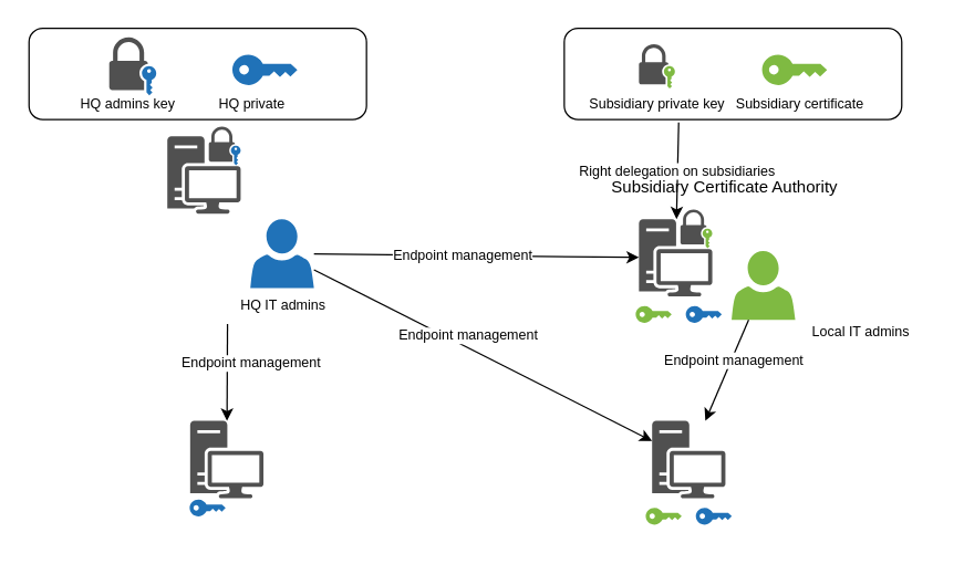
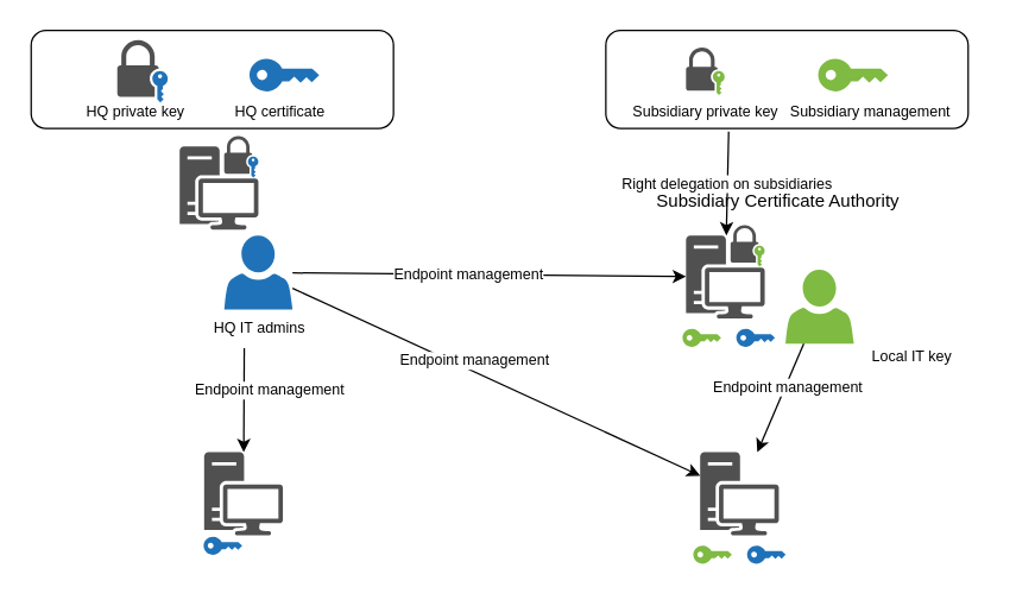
  <mxCell id="0" />
  <mxCell id="1" parent="0" />
  <mxCell id="2" value="" style="rounded=1;whiteSpace=wrap;html=1;fontSize=10;" parent="1" vertex="1"><mxGeometry x="407.5" y="20" width="244" height="66" as="geometry" /></mxCell>
  <mxCell id="3" value="" style="rounded=1;whiteSpace=wrap;html=1;fontSize=10;" parent="1" vertex="1"><mxGeometry x="20.5" y="20" width="244" height="66" as="geometry" /></mxCell>
  <mxCell id="4" value="" style="pointerEvents=1;shadow=0;dashed=0;html=1;strokeColor=none;fillColor=#505050;labelPosition=center;verticalLabelPosition=bottom;verticalAlign=top;outlineConnect=0;align=center;shape=mxgraph.office.devices.workstation;" parent="1" vertex="1"><mxGeometry x="461.5" y="158" width="53" height="56" as="geometry" /></mxCell>
  <mxCell id="5" value="" style="pointerEvents=1;shadow=0;dashed=0;html=1;strokeColor=none;labelPosition=center;verticalLabelPosition=bottom;verticalAlign=top;outlineConnect=0;align=center;shape=mxgraph.office.security.key_permissions;fillColor=#7FBA42;rotation=90;flipH=0;flipV=1;" parent="1" vertex="1"><mxGeometry x="473.25" y="360" width="12.26" height="26" as="geometry" /></mxCell>
  <mxCell id="6" value="" style="pointerEvents=1;shadow=0;dashed=0;html=1;strokeColor=none;fillColor=#505050;labelPosition=center;verticalLabelPosition=bottom;verticalAlign=top;outlineConnect=0;align=center;shape=mxgraph.office.security.lock_with_key_security_blue;" parent="1" vertex="1"><mxGeometry x="150.5" y="91" width="23" height="28" as="geometry" /></mxCell>
  <mxCell id="7" value="" style="pointerEvents=1;shadow=0;dashed=0;html=1;strokeColor=none;fillColor=#505050;labelPosition=center;verticalLabelPosition=bottom;verticalAlign=top;outlineConnect=0;align=center;shape=mxgraph.office.devices.workstation;" parent="1" vertex="1"><mxGeometry x="120.5" y="98" width="53" height="56" as="geometry" /></mxCell>
  <mxCell id="8" value="" style="pointerEvents=1;shadow=0;dashed=0;html=1;strokeColor=none;labelPosition=center;verticalLabelPosition=bottom;verticalAlign=top;outlineConnect=0;align=center;shape=mxgraph.office.security.key_permissions;fillColor=#2072B8;fontSize=14;rotation=-90;flipH=1;aspect=fixed;" parent="1" vertex="1"><mxGeometry x="143.5" y="354" width="12.26" height="26" as="geometry" /></mxCell>
- <mxCell id="9" value="HQ IT admins" style="pointerEvents=1;shadow=0;dashed=0;html=1;strokeColor=none;labelPosition=center;verticalLabelPosition=bottom;verticalAlign=top;outlineConnect=0;align=center;shape=mxgraph.office.users.user;fillColor=#2072B8;fontSize=10;" parent="1" vertex="1"><mxGeometry x="180.5" y="158" width="46" height="50" as="geometry" /></mxCell>
+ <mxCell id="9" value="HQ IT admins" style="pointerEvents=1;shadow=0;dashed=0;html=1;strokeColor=none;labelPosition=center;verticalLabelPosition=bottom;verticalAlign=top;outlineConnect=0;align=center;shape=mxgraph.office.users.user;fillColor=#2072B8;fontSize=10;" parent="1" vertex="1"><mxGeometry x="150.5" y="158" width="46" height="50" as="geometry" /></mxCell>
  <mxCell id="10" value="" style="pointerEvents=1;shadow=0;dashed=0;html=1;strokeColor=none;labelPosition=center;verticalLabelPosition=bottom;verticalAlign=top;outlineConnect=0;align=center;shape=mxgraph.office.users.user;fillColor=#7FBA42;" parent="1" vertex="1"><mxGeometry x="528.5" y="181" width="46" height="50" as="geometry" /></mxCell>
  <mxCell id="11" value="" style="pointerEvents=1;shadow=0;dashed=0;html=1;strokeColor=none;labelPosition=center;verticalLabelPosition=bottom;verticalAlign=top;outlineConnect=0;align=center;shape=mxgraph.office.security.key_permissions;fillColor=#2072B8;fontSize=14;rotation=-90;flipH=1;aspect=fixed;" parent="1" vertex="1"><mxGeometry x="180" y="26.5" width="22" height="47" as="geometry" /></mxCell>
- <mxCell id="12" value="HQ admins key" style="text;html=1;resizable=0;points=[];autosize=1;align=left;verticalAlign=top;spacingTop=-4;fontSize=10;" parent="1" vertex="1"><mxGeometry x="55.5" y="66" width="80" height="10" as="geometry" /></mxCell>
+ <mxCell id="12" value="HQ private key" style="text;html=1;resizable=0;points=[];autosize=1;align=left;verticalAlign=top;spacingTop=-4;fontSize=10;" parent="1" vertex="1"><mxGeometry x="55.5" y="66" width="80" height="10" as="geometry" /></mxCell>
  <mxCell id="13" value="" style="pointerEvents=1;shadow=0;dashed=0;html=1;strokeColor=none;fillColor=#505050;labelPosition=center;verticalLabelPosition=bottom;verticalAlign=top;outlineConnect=0;align=center;shape=mxgraph.office.security.lock_with_key_security_blue;" parent="1" vertex="1"><mxGeometry x="78.5" y="26.5" width="34" height="42" as="geometry" /></mxCell>
- <mxCell id="14" value="HQ private" style="text;html=1;resizable=0;points=[];autosize=1;align=left;verticalAlign=top;spacingTop=-4;fontSize=10;" parent="1" vertex="1"><mxGeometry x="155.76" y="66" width="80" height="10" as="geometry" /></mxCell>
+ <mxCell id="14" value="HQ certificate" style="text;html=1;resizable=0;points=[];autosize=1;align=left;verticalAlign=top;spacingTop=-4;fontSize=10;" parent="1" vertex="1"><mxGeometry x="155.76" y="66" width="80" height="10" as="geometry" /></mxCell>
  <mxCell id="15" value="" style="pointerEvents=1;shadow=0;dashed=0;html=1;strokeColor=none;labelPosition=center;verticalLabelPosition=bottom;verticalAlign=top;outlineConnect=0;align=center;shape=mxgraph.office.security.key_permissions;fillColor=#7FBA42;rotation=90;flipH=0;flipV=1;" parent="1" vertex="1"><mxGeometry x="563" y="26.5" width="22" height="47" as="geometry" /></mxCell>
  <mxCell id="16" value="" style="endArrow=classic;html=1;" parent="1" source="9" target="4" edge="1"><mxGeometry width="50" height="50" relative="1" as="geometry"><mxPoint x="165" y="194" as="sourcePoint" /><mxPoint x="265" y="314" as="targetPoint" /><Array as="points" /></mxGeometry></mxCell>
  <mxCell id="17" value="Endpoint management" style="text;html=1;resizable=0;points=[];align=center;verticalAlign=middle;labelBackgroundColor=#ffffff;fontSize=10;" parent="16" vertex="1" connectable="0"><mxGeometry x="-0.229" y="1" relative="1" as="geometry"><mxPoint x="16" as="offset" /></mxGeometry></mxCell>
  <mxCell id="18" value="" style="pointerEvents=1;shadow=0;dashed=0;html=1;strokeColor=none;fillColor=#505050;labelPosition=center;verticalLabelPosition=bottom;verticalAlign=top;outlineConnect=0;align=center;shape=mxgraph.office.security.lock_with_key_security_green;" parent="1" vertex="1"><mxGeometry x="491.5" y="151" width="23" height="28" as="geometry" /></mxCell>
  <mxCell id="19" value="" style="pointerEvents=1;shadow=0;dashed=0;html=1;strokeColor=none;fillColor=#505050;labelPosition=center;verticalLabelPosition=bottom;verticalAlign=top;outlineConnect=0;align=center;shape=mxgraph.office.devices.workstation;" parent="1" vertex="1"><mxGeometry x="471" y="304" width="53" height="56" as="geometry" /></mxCell>
  <mxCell id="20" value="" style="pointerEvents=1;shadow=0;dashed=0;html=1;strokeColor=none;fillColor=#505050;labelPosition=center;verticalLabelPosition=bottom;verticalAlign=top;outlineConnect=0;align=center;shape=mxgraph.office.security.lock_with_key_security_green;" parent="1" vertex="1"><mxGeometry x="461.5" y="31.5" width="26" height="32" as="geometry" /></mxCell>
  <mxCell id="21" value="Subsidiary private key" style="text;html=1;resizable=0;points=[];autosize=1;align=left;verticalAlign=top;spacingTop=-4;fontSize=10;" parent="1" vertex="1"><mxGeometry x="424.38" y="66" width="110" height="10" as="geometry" /></mxCell>
- <mxCell id="22" value="Subsidiary certificate" style="text;html=1;resizable=0;points=[];autosize=1;align=left;verticalAlign=top;spacingTop=-4;fontSize=10;" parent="1" vertex="1"><mxGeometry x="529.5" y="66" width="110" height="10" as="geometry" /></mxCell>
+ <mxCell id="22" value="Subsidiary management" style="text;html=1;resizable=0;points=[];autosize=1;align=left;verticalAlign=top;spacingTop=-4;fontSize=10;" parent="1" vertex="1"><mxGeometry x="529.5" y="66" width="110" height="10" as="geometry" /></mxCell>
  <mxCell id="23" value="Right delegation on subsidiaries" style="endArrow=classic;html=1;fontSize=10;exitX=0.339;exitY=1.03;exitDx=0;exitDy=0;exitPerimeter=0;" parent="1" source="2" target="4" edge="1"><mxGeometry width="50" height="50" relative="1" as="geometry"><mxPoint x="449.56" y="199.34" as="sourcePoint" /><mxPoint x="560.196" y="274.648" as="targetPoint" /></mxGeometry></mxCell>
  <mxCell id="24" value="" style="endArrow=classic;html=1;" parent="1" source="10" target="19" edge="1"><mxGeometry width="50" height="50" relative="1" as="geometry"><mxPoint x="416.5" y="413.882" as="sourcePoint" /><mxPoint x="685" y="470.875" as="targetPoint" /><Array as="points" /></mxGeometry></mxCell>
  <mxCell id="25" value="Endpoint management" style="text;html=1;resizable=0;points=[];align=center;verticalAlign=middle;labelBackgroundColor=#ffffff;fontSize=10;" parent="24" vertex="1" connectable="0"><mxGeometry x="-0.229" y="1" relative="1" as="geometry"><mxPoint as="offset" /></mxGeometry></mxCell>
- <mxCell id="26" value="Local IT admins" style="text;html=1;resizable=0;points=[];autosize=1;align=left;verticalAlign=top;spacingTop=-4;fontSize=10;" parent="1" vertex="1"><mxGeometry x="585" y="231" width="90" height="10" as="geometry" /></mxCell>
+ <mxCell id="26" value="Local IT key" style="text;html=1;resizable=0;points=[];autosize=1;align=left;verticalAlign=top;spacingTop=-4;fontSize=10;" parent="1" vertex="1"><mxGeometry x="585" y="231" width="90" height="10" as="geometry" /></mxCell>
  <mxCell id="27" value="" style="endArrow=classic;html=1;" parent="1" source="9" target="19" edge="1"><mxGeometry width="50" height="50" relative="1" as="geometry"><mxPoint x="206.5" y="223.219" as="sourcePoint" /><mxPoint x="471.5" y="225.747" as="targetPoint" /><Array as="points" /></mxGeometry></mxCell>
  <mxCell id="28" value="Endpoint management" style="text;html=1;resizable=0;points=[];align=center;verticalAlign=middle;labelBackgroundColor=#ffffff;fontSize=10;" parent="27" vertex="1" connectable="0"><mxGeometry x="-0.229" y="1" relative="1" as="geometry"><mxPoint x="16" as="offset" /></mxGeometry></mxCell>
  <mxCell id="29" value="" style="pointerEvents=1;shadow=0;dashed=0;html=1;strokeColor=none;fillColor=#505050;labelPosition=center;verticalLabelPosition=bottom;verticalAlign=top;outlineConnect=0;align=center;shape=mxgraph.office.devices.workstation;" parent="1" vertex="1"><mxGeometry x="137" y="304" width="53" height="56" as="geometry" /></mxCell>
  <mxCell id="30" value="" style="endArrow=classic;html=1;" parent="1" target="29" edge="1"><mxGeometry width="50" height="50" relative="1" as="geometry"><mxPoint x="164" y="234" as="sourcePoint" /><mxPoint x="481" y="387.36" as="targetPoint" /><Array as="points" /></mxGeometry></mxCell>
  <mxCell id="31" value="Endpoint management" style="text;html=1;resizable=0;points=[];align=center;verticalAlign=middle;labelBackgroundColor=#ffffff;fontSize=10;" parent="30" vertex="1" connectable="0"><mxGeometry x="-0.229" y="1" relative="1" as="geometry"><mxPoint x="16" as="offset" /></mxGeometry></mxCell>
  <mxCell id="32" value="Subsidiary Certificate Authority" style="text;html=1;resizable=0;points=[];autosize=1;align=left;verticalAlign=top;spacingTop=-4;" parent="1" vertex="1"><mxGeometry x="439.5" y="125" width="180" height="20" as="geometry" /></mxCell>
  <mxCell id="33" value="" style="pointerEvents=1;shadow=0;dashed=0;html=1;strokeColor=none;labelPosition=center;verticalLabelPosition=bottom;verticalAlign=top;outlineConnect=0;align=center;shape=mxgraph.office.security.key_permissions;fillColor=#2072B8;fontSize=14;rotation=-90;flipH=1;aspect=fixed;" vertex="1" parent="1"><mxGeometry x="509.49" y="360" width="12.26" height="26" as="geometry" /></mxCell>
  <mxCell id="34" value="" style="pointerEvents=1;shadow=0;dashed=0;html=1;strokeColor=none;labelPosition=center;verticalLabelPosition=bottom;verticalAlign=top;outlineConnect=0;align=center;shape=mxgraph.office.security.key_permissions;fillColor=#7FBA42;rotation=90;flipH=0;flipV=1;" vertex="1" parent="1"><mxGeometry x="466" y="214" width="12.26" height="26" as="geometry" /></mxCell>
  <mxCell id="35" value="" style="pointerEvents=1;shadow=0;dashed=0;html=1;strokeColor=none;labelPosition=center;verticalLabelPosition=bottom;verticalAlign=top;outlineConnect=0;align=center;shape=mxgraph.office.security.key_permissions;fillColor=#2072B8;fontSize=14;rotation=-90;flipH=1;aspect=fixed;" vertex="1" parent="1"><mxGeometry x="502.24" y="214" width="12.26" height="26" as="geometry" /></mxCell>
